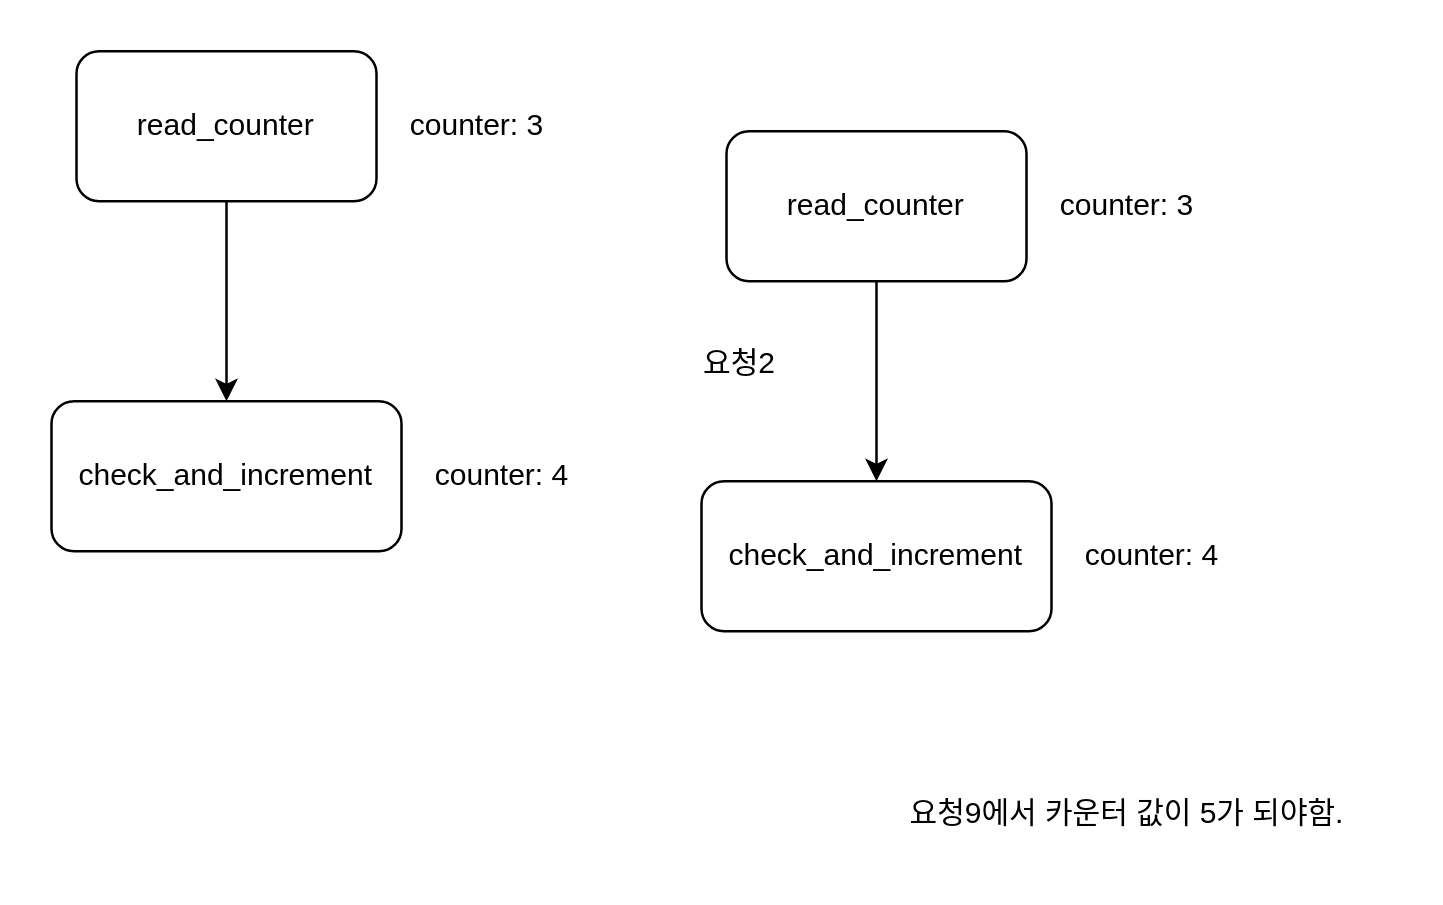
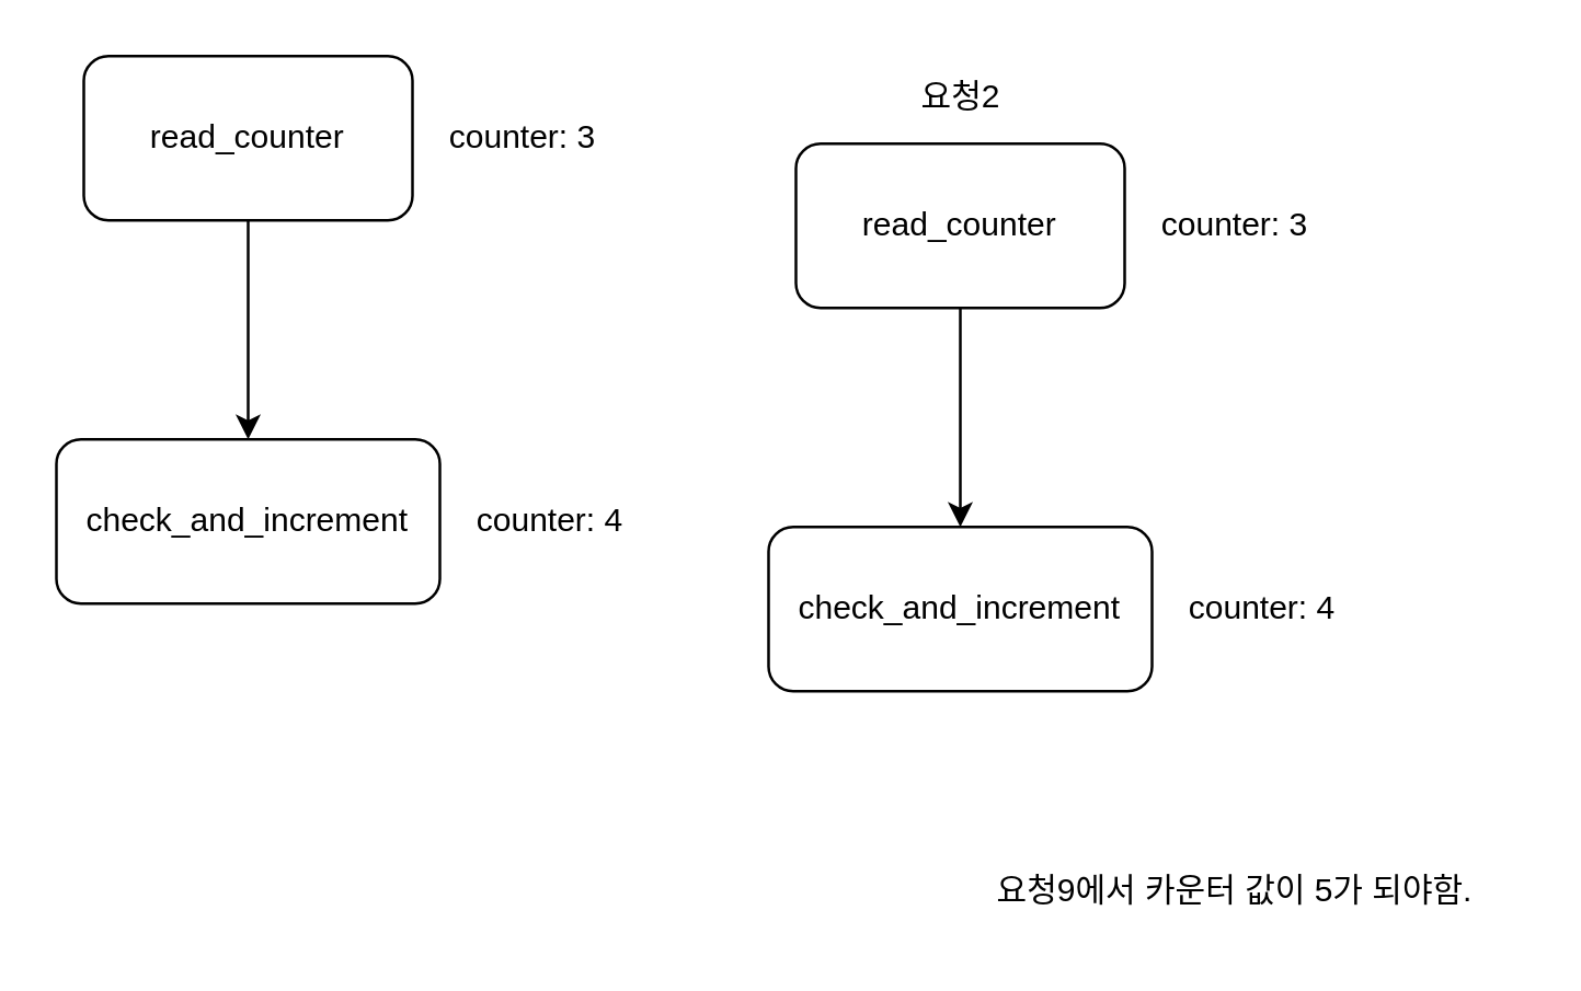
  <mxCell id="0" />
  <mxCell id="1" parent="0" />
  <mxCell id="2" value="" style="edgeStyle=orthogonalEdgeStyle;rounded=0;orthogonalLoop=1;jettySize=auto;html=1;" edge="1" parent="1" source="3" target="4"><mxGeometry relative="1" as="geometry" /></mxCell>
  <mxCell id="3" value="read_counter" style="rounded=1;whiteSpace=wrap;html=1;" vertex="1" parent="1"><mxGeometry x="30" y="20" width="120" height="60" as="geometry" /></mxCell>
  <mxCell id="4" value="check_and_increment" style="rounded=1;whiteSpace=wrap;html=1;" vertex="1" parent="1"><mxGeometry x="20" y="160" width="140" height="60" as="geometry" /></mxCell>
  <mxCell id="5" value="" style="edgeStyle=orthogonalEdgeStyle;rounded=0;orthogonalLoop=1;jettySize=auto;html=1;" edge="1" parent="1" source="6" target="7"><mxGeometry relative="1" as="geometry" /></mxCell>
  <mxCell id="6" value="read_counter" style="rounded=1;whiteSpace=wrap;html=1;" vertex="1" parent="1"><mxGeometry x="290" y="52" width="120" height="60" as="geometry" /></mxCell>
  <mxCell id="7" value="check_and_increment" style="rounded=1;whiteSpace=wrap;html=1;" vertex="1" parent="1"><mxGeometry x="280" y="192" width="140" height="60" as="geometry" /></mxCell>
- <mxCell id="8" value="요청2" style="text;html=1;align=center;verticalAlign=middle;resizable=0;points=[];autosize=1;strokeColor=none;fillColor=none;" vertex="1" parent="1"><mxGeometry x="270" y="130" width="50" height="30" as="geometry" /></mxCell>
+ <mxCell id="8" value="요청2" style="text;html=1;align=center;verticalAlign=middle;resizable=0;points=[];autosize=1;strokeColor=none;fillColor=none;" vertex="1" parent="1"><mxGeometry x="325" y="20" width="50" height="30" as="geometry" /></mxCell>
  <mxCell id="9" value="counter: 3" style="text;html=1;align=center;verticalAlign=middle;resizable=0;points=[];autosize=1;strokeColor=none;fillColor=none;" vertex="1" parent="1"><mxGeometry x="150" y="35" width="80" height="30" as="geometry" /></mxCell>
  <mxCell id="10" value="counter: 4" style="text;html=1;align=center;verticalAlign=middle;resizable=0;points=[];autosize=1;strokeColor=none;fillColor=none;" vertex="1" parent="1"><mxGeometry x="160" y="175" width="80" height="30" as="geometry" /></mxCell>
  <mxCell id="11" value="counter: 3" style="text;html=1;align=center;verticalAlign=middle;resizable=0;points=[];autosize=1;strokeColor=none;fillColor=none;" vertex="1" parent="1"><mxGeometry x="410" y="67" width="80" height="30" as="geometry" /></mxCell>
  <mxCell id="12" value="counter: 4" style="text;html=1;align=center;verticalAlign=middle;resizable=0;points=[];autosize=1;strokeColor=none;fillColor=none;" vertex="1" parent="1"><mxGeometry x="420" y="207" width="80" height="30" as="geometry" /></mxCell>
  <mxCell id="13" value="요청9에서 카운터 값이 5가 되야함." style="text;html=1;align=center;verticalAlign=middle;resizable=0;points=[];autosize=1;strokeColor=none;fillColor=none;" vertex="1" parent="1"><mxGeometry x="345" y="310" width="210" height="30" as="geometry" /></mxCell>
